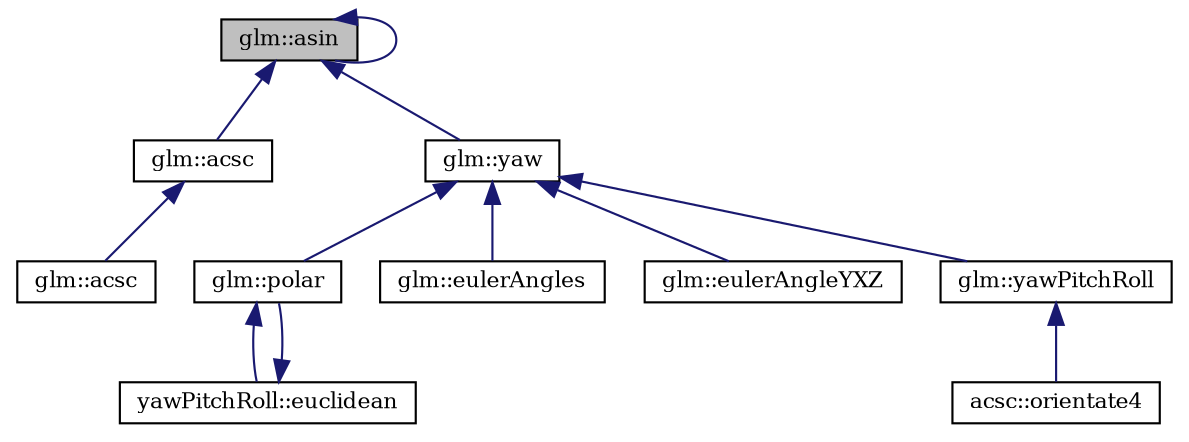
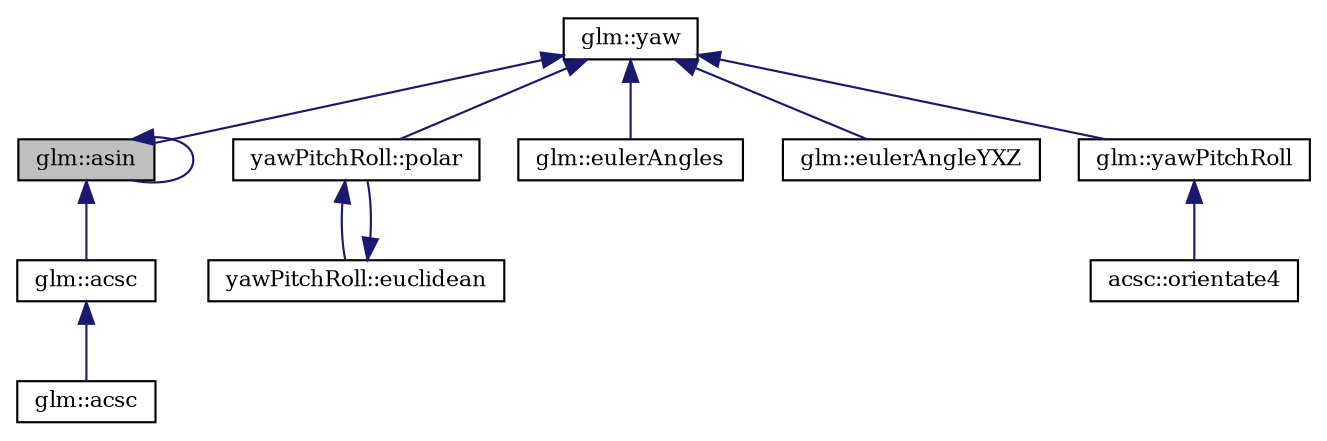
  digraph {
    fontname="DejaVu Serif"
    rankdir=TB
    node [color=black fillcolor=white fontname="DejaVu Serif" fontsize=10 shape=record style=filled]
    edge [color=midnightblue dir=back fontname="DejaVu Serif" fontsize=10 labelfontname=Helvetica labelfontsize=10 style=solid]
    n1 [fillcolor=grey75 fontcolor=black height=0.2 label="glm::asin" width=0.4]
    n2 [height=0.2 label="glm::acsc" width=0.4]
    n3 [height=0.2 label="glm::yaw" width=0.4]
    n4 [height=0.2 label="glm::acsc" width=0.4]
-   n5 [height=0.2 label="glm::polar" width=0.4]
+   n5 [height=0.2 label="yawPitchRoll::polar" width=0.4]
    n6 [height=0.2 label="yawPitchRoll::euclidean" width=0.4]
    n7 [height=0.2 label="glm::eulerAngles" width=0.4]
    n8 [height=0.2 label="glm::eulerAngleYXZ" width=0.4]
    n9 [height=0.2 label="glm::yawPitchRoll" width=0.4]
    n10 [height=0.2 label="acsc::orientate4" width=0.4]
    n1 -> n1
    n1 -> n2
-   n1 -> n3
+   n3 -> n1
    n2 -> n4
    n3 -> n5
    n3 -> n7
    n3 -> n8
    n3 -> n9
    n5 -> n6
    n6 -> n5
    n9 -> n10
  }
